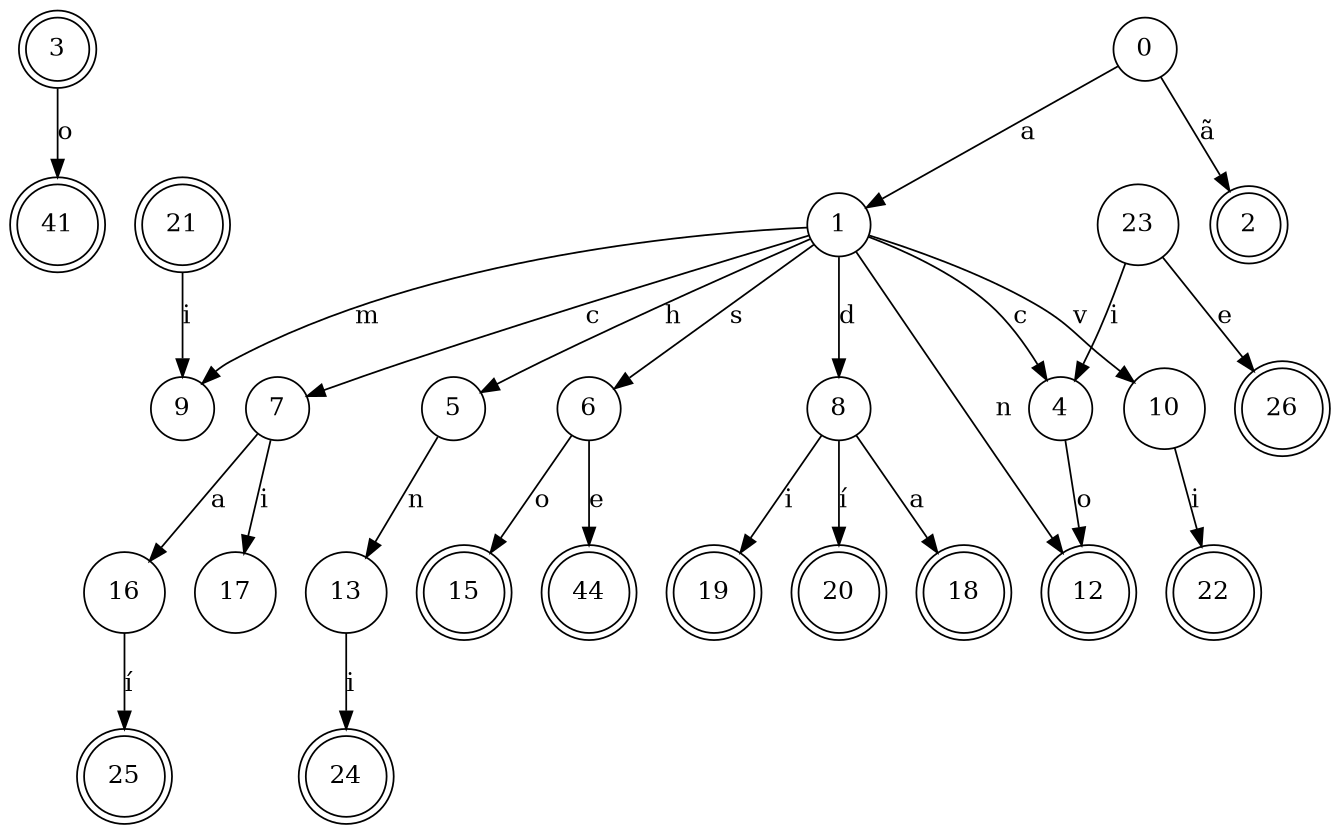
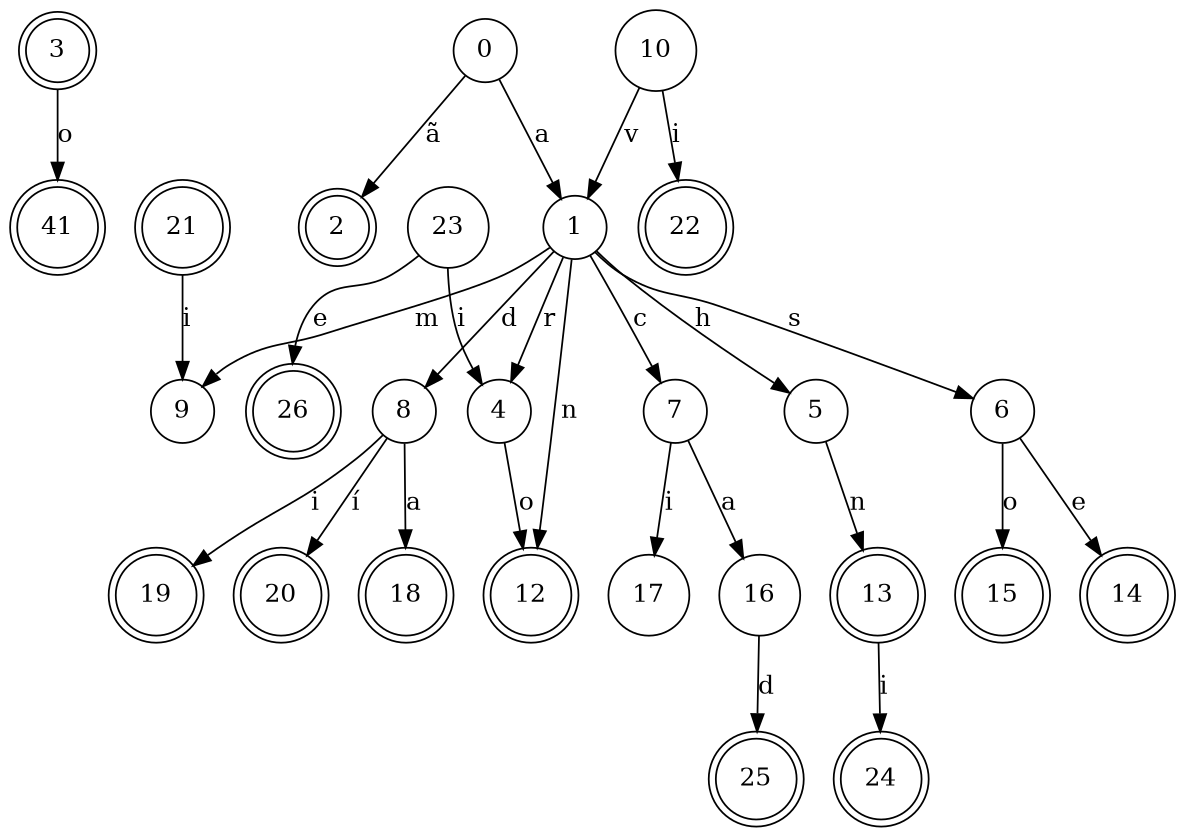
  digraph {
    node [shape=doublecircle]
    n1 [label=41]
    3
    17 [shape=circle]
    9 [shape=circle]
    21
    0 [shape=circle]
    2
    1 [shape=circle]
    12
    4 [shape=circle]
    5 [shape=circle]
    6 [shape=circle]
    7 [shape=circle]
    8 [shape=circle]
    10 [shape=circle]
-   13 [shape=circle]
-   14 [label=44]
+   13
+   14
    15
    16 [shape=circle]
    18
    19
    20
    22
    23 [shape=circle]
    26
    24
    25
    3 -> n1 [label=o]
    21 -> 9 [label=i]
    0 -> 2 [label="ã"]
    0 -> 1 [label=a]
    1 -> 9 [label=m]
    1 -> 12 [label=n]
-   1 -> 4 [label=c]
+   1 -> 4 [label=r]
    1 -> 5 [label=h]
    1 -> 6 [label=s]
    1 -> 7 [label=c]
    1 -> 8 [label=d]
-   1 -> 10 [label=v]
+   10 -> 1 [label=v]
    4 -> 12 [label=o]
    5 -> 13 [label=n]
    6 -> 14 [label=e]
    6 -> 15 [label=o]
    7 -> 17 [label=i]
    7 -> 16 [label=a]
    8 -> 18 [label=a]
    8 -> 19 [label=i]
    8 -> 20 [label="í"]
    10 -> 22 [label=i]
    13 -> 24 [label=i]
-   16 -> 25 [label="í"]
+   16 -> 25 [label=d]
    23 -> 4 [label=i]
    23 -> 26 [label=e]
  }
